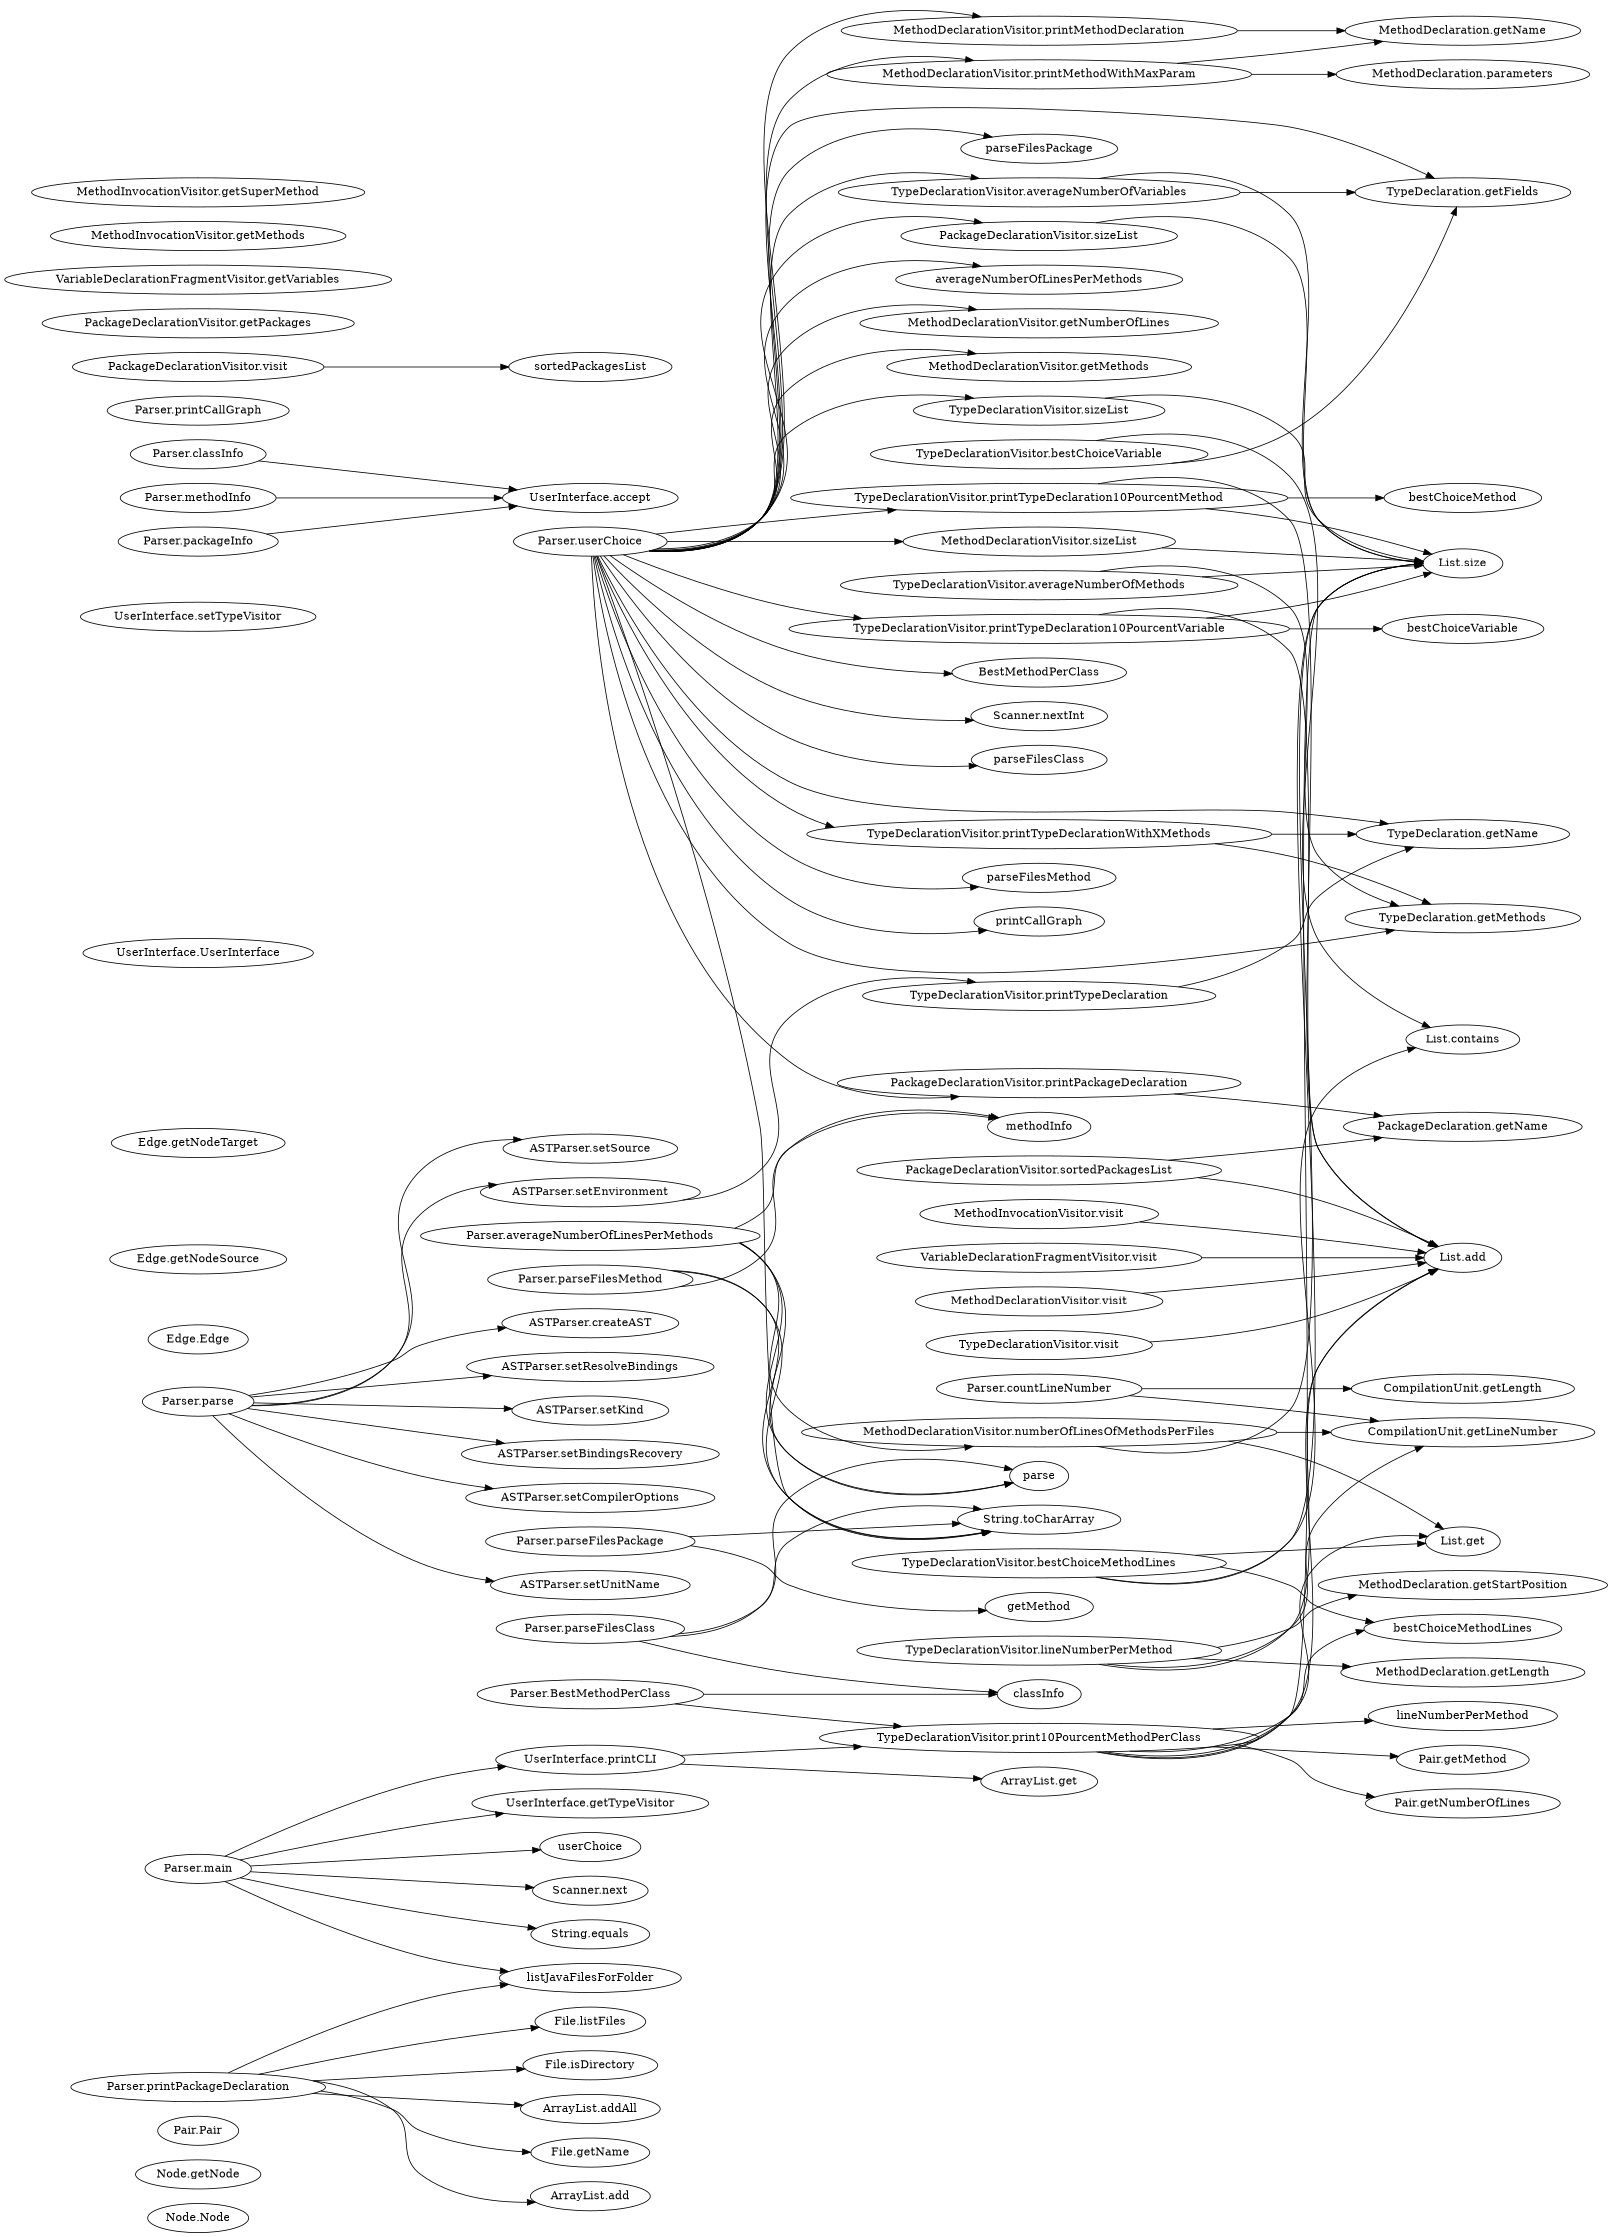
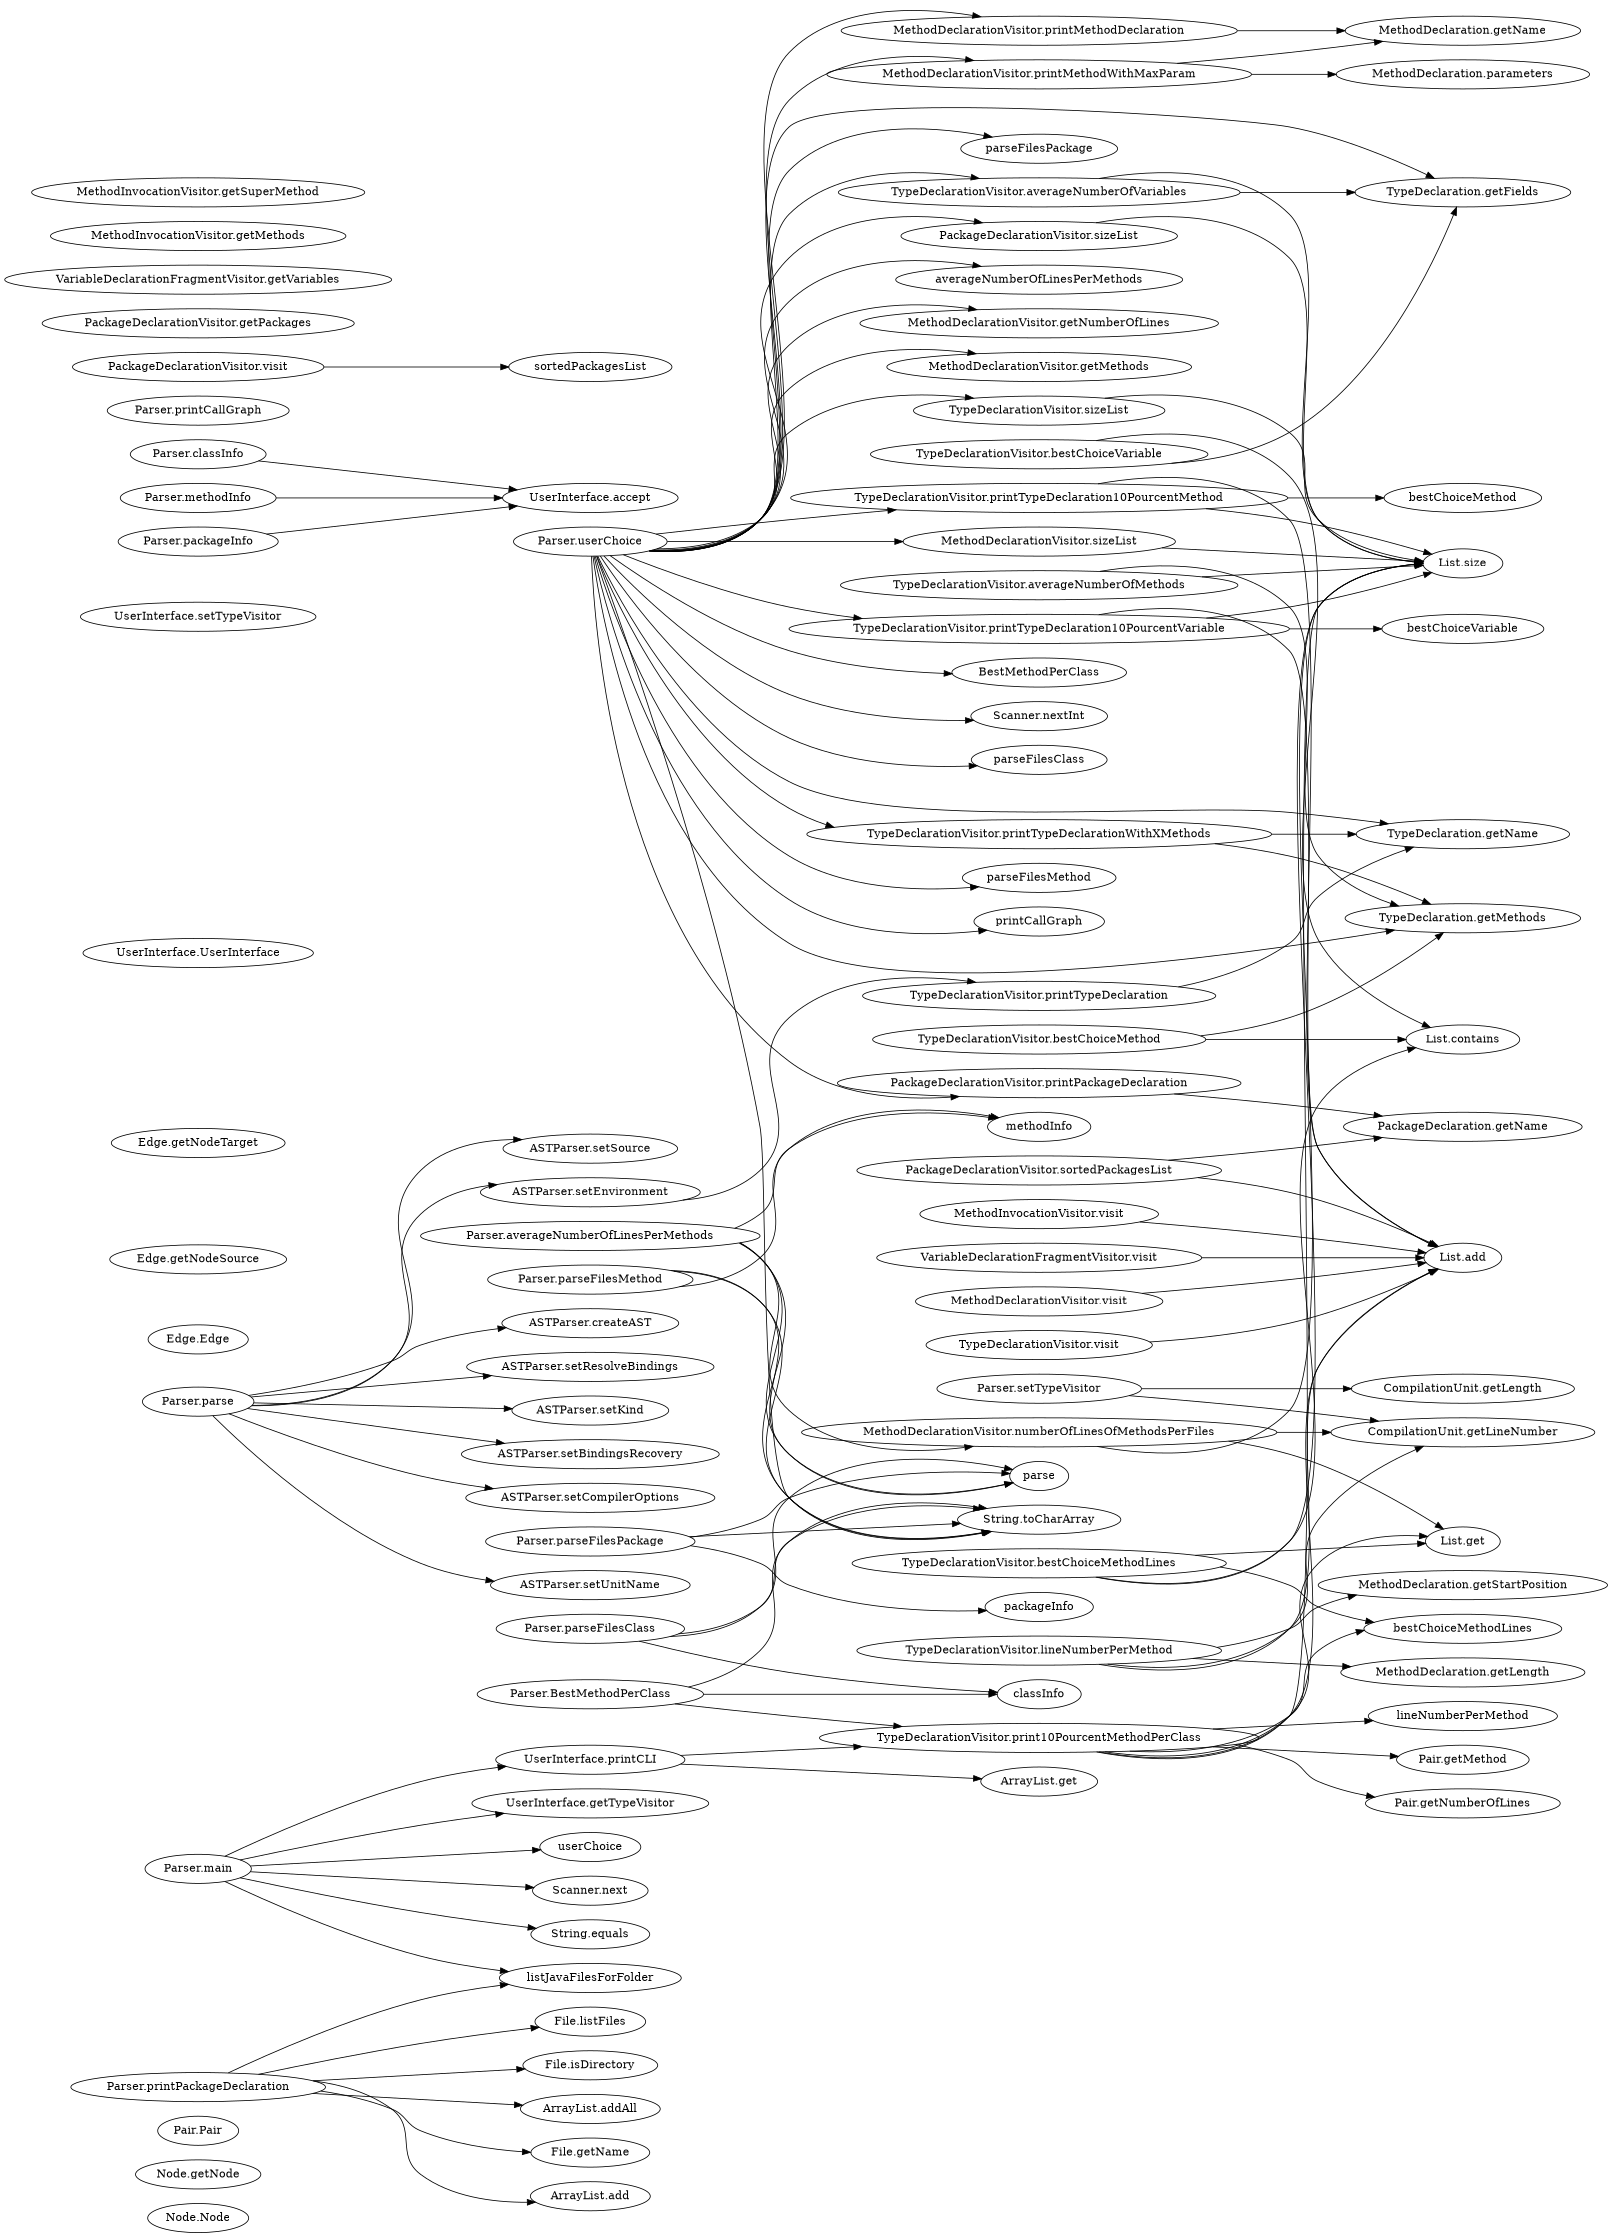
  strict digraph {
    rankdir=LR
    n1 [label="Node.Node"]
    n2 [label="Node.getNode"]
    n3 [label="Pair.Pair"]
    n4 [label="Pair.getMethod"]
    n5 [label="Pair.getNumberOfLines"]
    n6 [label="Edge.Edge"]
    n7 [label="Edge.getNodeSource"]
    n8 [label="Edge.getNodeTarget"]
    n9 [label="UserInterface.UserInterface"]
    n10 [label="UserInterface.printCLI"]
    n11 [label="ArrayList.get"]
    n12 [label="TypeDeclarationVisitor.print10PourcentMethodPerClass"]
    n13 [label="Scanner.nextInt"]
    n14 [label="UserInterface.getTypeVisitor"]
    n15 [label="UserInterface.setTypeVisitor"]
    n16 [label="Parser.main"]
    n17 [label=listJavaFilesForFolder]
    n18 [label=userChoice]
    n19 [label="Scanner.next"]
    n20 [label="String.equals"]
    n21 [label="Parser.printPackageDeclaration"]
    n22 [label="File.listFiles"]
    n23 [label="File.isDirectory"]
    n24 [label="ArrayList.addAll"]
    n25 [label="File.getName"]
    n26 [label="ArrayList.add"]
    n27 [label="Parser.parse"]
    n28 [label="ASTParser.setResolveBindings"]
    n29 [label="ASTParser.setKind"]
    n30 [label="ASTParser.setBindingsRecovery"]
    n31 [label="ASTParser.setCompilerOptions"]
    n32 [label="ASTParser.setUnitName"]
    n33 [label="ASTParser.setEnvironment"]
    n34 [label="ASTParser.setSource"]
    n35 [label="ASTParser.createAST"]
    n36 [label="TypeDeclarationVisitor.printTypeDeclaration"]
    n37 [label="Parser.userChoice"]
    n38 [label=parseFilesClass]
    n39 [label=parseFilesMethod]
    n40 [label=printCallGraph]
    n41 [label="TypeDeclarationVisitor.sizeList"]
    n42 [label="String.toCharArray"]
    n43 [label="MethodDeclarationVisitor.sizeList"]
    n44 [label="MethodDeclarationVisitor.printMethodDeclaration"]
    n45 [label=parseFilesPackage]
    n46 [label="PackageDeclarationVisitor.sizeList"]
    n47 [label="PackageDeclarationVisitor.printPackageDeclaration"]
    n48 [label=averageNumberOfLinesPerMethods]
    n49 [label="MethodDeclarationVisitor.getNumberOfLines"]
    n50 [label="MethodDeclarationVisitor.getMethods"]
    n51 [label="TypeDeclarationVisitor.averageNumberOfVariables"]
    n52 [label="TypeDeclarationVisitor.printTypeDeclaration10PourcentMethod"]
    n53 [label="TypeDeclaration.getName"]
    n54 [label="TypeDeclaration.getMethods"]
    n55 [label="TypeDeclarationVisitor.printTypeDeclaration10PourcentVariable"]
    n56 [label="TypeDeclaration.getFields"]
    n57 [label="TypeDeclarationVisitor.printTypeDeclarationWithXMethods"]
    n58 [label=BestMethodPerClass]
    n59 [label="MethodDeclarationVisitor.printMethodWithMaxParam"]
    n60 [label="List.size"]
    n61 [label=parse]
    n62 [label="MethodDeclaration.getName"]
    n63 [label="PackageDeclaration.getName"]
    n64 [label="TypeDeclarationVisitor.averageNumberOfMethods"]
    n65 [label="List.add"]
    n66 [label=bestChoiceMethod]
    n67 [label=bestChoiceVariable]
    n68 [label="MethodDeclaration.parameters"]
    n69 [label="Parser.parseFilesClass"]
    n70 [label=classInfo]
    n71 [label="Parser.parseFilesMethod"]
    n72 [label=methodInfo]
    n73 [label="Parser.parseFilesPackage"]
-   n74 [label=getMethod]
+   n74 [label=packageInfo]
    n75 [label="Parser.classInfo"]
    n76 [label="UserInterface.accept"]
    n77 [label="Parser.methodInfo"]
    n78 [label="Parser.packageInfo"]
-   n79 [label="Parser.countLineNumber"]
+   n79 [label="Parser.setTypeVisitor"]
    n80 [label="CompilationUnit.getLineNumber"]
    n81 [label="CompilationUnit.getLength"]
    n82 [label="Parser.averageNumberOfLinesPerMethods"]
    n83 [label="MethodDeclarationVisitor.numberOfLinesOfMethodsPerFiles"]
    n84 [label="List.get"]
    n85 [label="Parser.BestMethodPerClass"]
    n86 [label=lineNumberPerMethod]
    n87 [label=bestChoiceMethodLines]
    n88 [label="Parser.printCallGraph"]
    n89 [label="PackageDeclarationVisitor.visit"]
    n90 [label=sortedPackagesList]
    n91 [label="PackageDeclarationVisitor.getPackages"]
    n92 [label="PackageDeclarationVisitor.sortedPackagesList"]
    n93 [label="VariableDeclarationFragmentVisitor.visit"]
    n94 [label="VariableDeclarationFragmentVisitor.getVariables"]
    n95 [label="MethodDeclarationVisitor.visit"]
    n96 [label="TypeDeclarationVisitor.visit"]
+   n97 [label="TypeDeclarationVisitor.bestChoiceMethod"]
    n98 [label="List.contains"]
    n99 [label="TypeDeclarationVisitor.bestChoiceVariable"]
    n100 [label="TypeDeclarationVisitor.bestChoiceMethodLines"]
    n101 [label="TypeDeclarationVisitor.lineNumberPerMethod"]
    n102 [label="MethodDeclaration.getStartPosition"]
    n103 [label="MethodDeclaration.getLength"]
    n104 [label="MethodInvocationVisitor.visit"]
    n105 [label="MethodInvocationVisitor.getMethods"]
    n106 [label="MethodInvocationVisitor.getSuperMethod"]
    n10 -> n11
    n10 -> n12
    n12 -> n4
    n12 -> n5
    n12 -> n60
    n12 -> n65
    n12 -> n84
    n12 -> n86
    n12 -> n87
    n16 -> n10
    n16 -> n14
    n16 -> n17
    n16 -> n18
    n16 -> n19
    n16 -> n20
    n21 -> n17
    n21 -> n22
    n21 -> n23
    n21 -> n24
    n21 -> n25
    n21 -> n26
    n27 -> n28
    n27 -> n29
    n27 -> n30
    n27 -> n31
    n27 -> n32
    n27 -> n33
    n27 -> n34
    n27 -> n35
    n33 -> n36
    n36 -> n53
    n37 -> n13
    n37 -> n38
    n37 -> n39
    n37 -> n40
    n37 -> n41
    n37 -> n42
    n37 -> n43
    n37 -> n44
    n37 -> n45
    n37 -> n46
    n37 -> n47
    n37 -> n48
    n37 -> n49
    n37 -> n50
    n37 -> n51
    n37 -> n52
    n37 -> n53
    n37 -> n54
    n37 -> n55
    n37 -> n56
    n37 -> n57
    n37 -> n58
    n37 -> n59
    n41 -> n60
    n43 -> n60
    n44 -> n62
    n46 -> n60
    n47 -> n63
    n51 -> n56
    n51 -> n60
    n52 -> n60
    n52 -> n65
    n52 -> n66
    n55 -> n60
    n55 -> n65
    n55 -> n67
    n57 -> n53
    n57 -> n54
    n59 -> n62
    n59 -> n68
    n64 -> n54
    n64 -> n60
    n69 -> n42
    n69 -> n61
    n69 -> n70
    n71 -> n42
    n71 -> n61
    n71 -> n72
    n73 -> n42
+   n73 -> n61
    n73 -> n74
    n75 -> n76
    n77 -> n76
    n78 -> n76
    n79 -> n80
    n79 -> n81
    n82 -> n42
    n82 -> n61
    n82 -> n72
    n82 -> n83
    n83 -> n60
    n83 -> n80
    n83 -> n84
    n85 -> n12
+   n85 -> n42
    n85 -> n70
    n89 -> n90
    n92 -> n63
    n92 -> n65
    n93 -> n65
    n95 -> n65
    n96 -> n65
+   n97 -> n54
+   n97 -> n98
    n99 -> n56
    n99 -> n98
    n100 -> n60
    n100 -> n84
    n100 -> n87
    n100 -> n98
    n101 -> n65
    n101 -> n80
    n101 -> n102
    n101 -> n103
    n104 -> n65
  }
